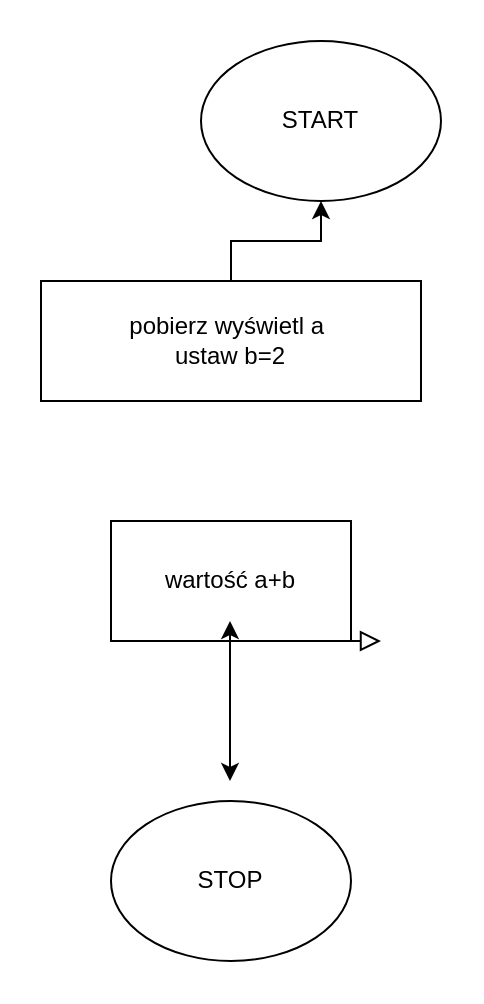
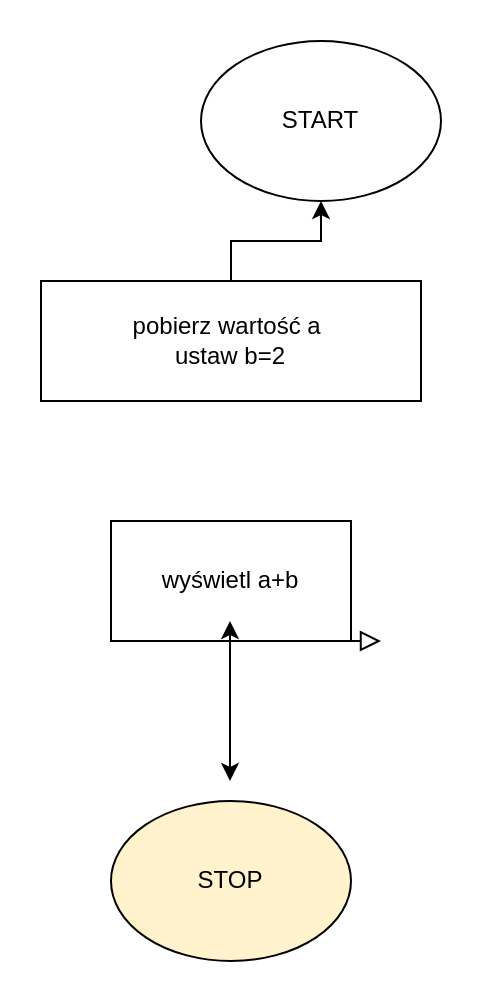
  <mxCell id="0" />
  <mxCell id="1" parent="0" />
  <mxCell id="2" value="Yes" style="edgeStyle=orthogonalEdgeStyle;rounded=0;html=1;jettySize=auto;orthogonalLoop=1;fontSize=11;endArrow=block;endFill=0;endSize=8;strokeWidth=1;shadow=0;labelBackgroundColor=none;" parent="1" edge="1"><mxGeometry y="10" relative="1" as="geometry"><mxPoint as="offset" /><mxPoint x="140" y="320" as="sourcePoint" /><mxPoint x="190" y="320" as="targetPoint" /></mxGeometry></mxCell>
- <mxCell id="3" value="STOP" style="ellipse;whiteSpace=wrap;html=1;" vertex="1" parent="1"><mxGeometry x="55" y="400" width="120" height="80" as="geometry" /></mxCell>
+ <mxCell id="3" value="STOP" style="ellipse;whiteSpace=wrap;html=1;fillColor=#fff2cc;" vertex="1" parent="1"><mxGeometry x="55" y="400" width="120" height="80" as="geometry" /></mxCell>
  <mxCell id="4" value="START" style="ellipse;whiteSpace=wrap;html=1;" vertex="1" parent="1"><mxGeometry x="100" y="20" width="120" height="80" as="geometry" /></mxCell>
  <mxCell id="5" value="" style="edgeStyle=orthogonalEdgeStyle;rounded=0;orthogonalLoop=1;jettySize=auto;html=1;" edge="1" parent="1" source="6" target="4"><mxGeometry relative="1" as="geometry" /></mxCell>
- <mxCell id="6" value="pobierz wyświetl a&amp;nbsp;&lt;br&gt;ustaw b=2" style="rounded=0;whiteSpace=wrap;html=1;" vertex="1" parent="1"><mxGeometry x="20" y="140" width="190" height="60" as="geometry" /></mxCell>
- <mxCell id="7" value="wartość a+b" style="rounded=0;whiteSpace=wrap;html=1;" vertex="1" parent="1"><mxGeometry x="55" y="260" width="120" height="60" as="geometry" /></mxCell>
+ <mxCell id="6" value="pobierz wartość a&amp;nbsp;&lt;br&gt;ustaw b=2" style="rounded=0;whiteSpace=wrap;html=1;" vertex="1" parent="1"><mxGeometry x="20" y="140" width="190" height="60" as="geometry" /></mxCell>
+ <mxCell id="7" value="wyświetl a+b" style="rounded=0;whiteSpace=wrap;html=1;" vertex="1" parent="1"><mxGeometry x="55" y="260" width="120" height="60" as="geometry" /></mxCell>
  <mxCell id="8" value="" style="endArrow=classic;startArrow=classic;html=1;rounded=0;" edge="1" parent="1"><mxGeometry width="50" height="50" relative="1" as="geometry"><mxPoint x="114.5" y="390" as="sourcePoint" /><mxPoint x="114.5" y="310" as="targetPoint" /></mxGeometry></mxCell>
